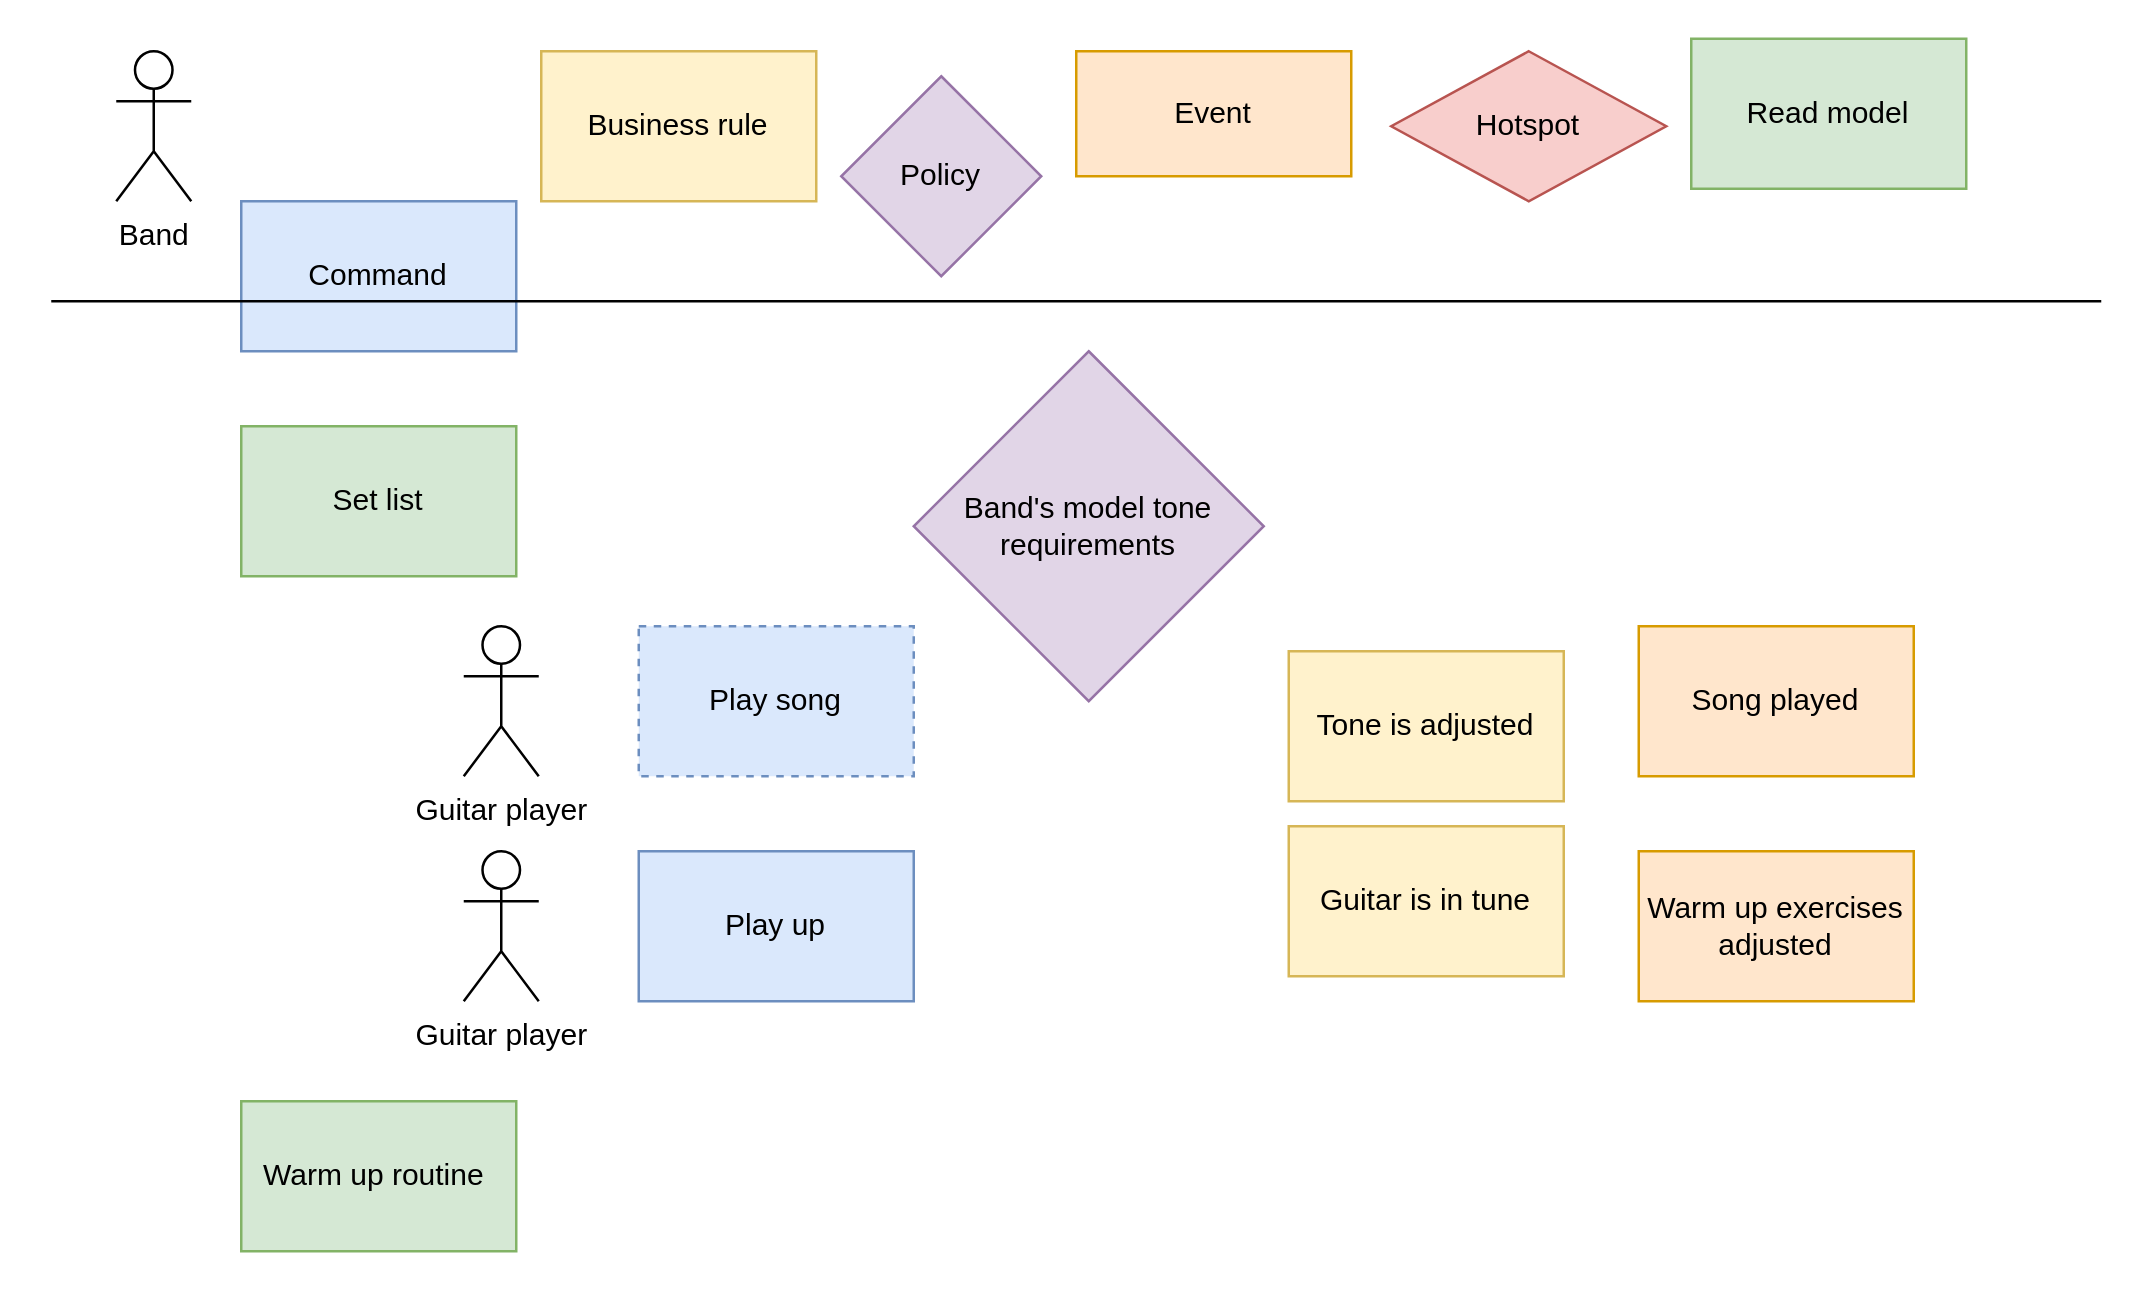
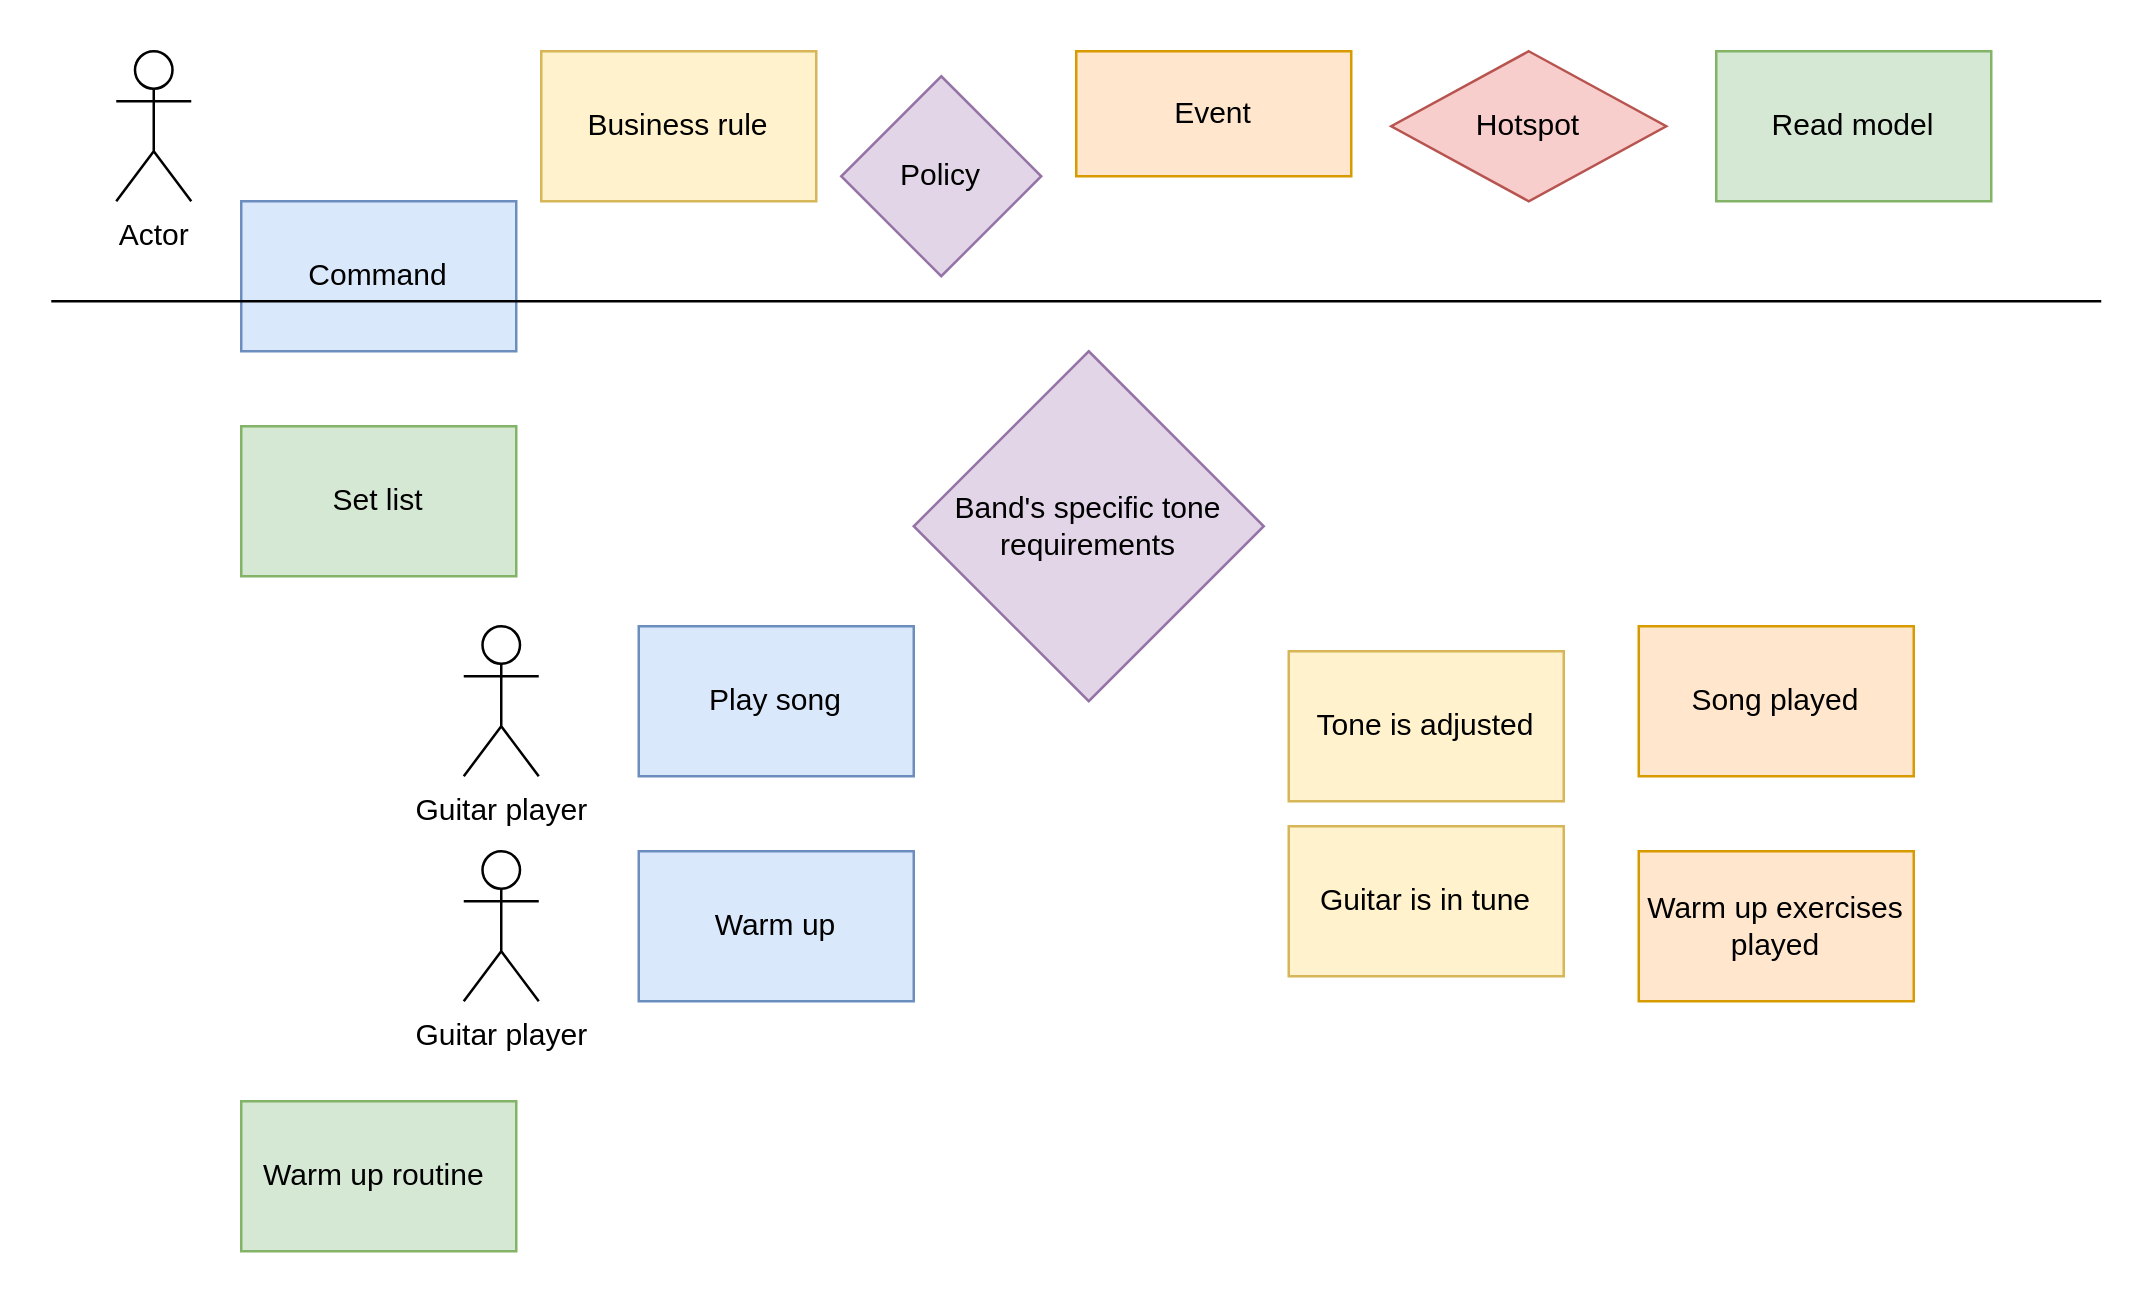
  <mxCell id="0" />
  <mxCell id="1" parent="0" />
  <mxCell id="2" value="Command" style="rounded=0;whiteSpace=wrap;html=1;fillColor=#dae8fc;strokeColor=#6c8ebf;flipH=0;" parent="1" vertex="1"><mxGeometry x="96" y="80" width="110" height="60" as="geometry" /></mxCell>
  <mxCell id="3" value="Event" style="rounded=0;whiteSpace=wrap;html=1;fillColor=#ffe6cc;strokeColor=#d79b00;flipH=0;" parent="1" vertex="1"><mxGeometry x="430" y="20" width="110" height="50" as="geometry" /></mxCell>
  <mxCell id="4" value="Policy" style="rhombus;whiteSpace=wrap;html=1;fillColor=#e1d5e7;strokeColor=#9673a6;flipH=0;" parent="1" vertex="1"><mxGeometry x="336" y="30" width="80" height="80" as="geometry" /></mxCell>
- <mxCell id="5" value="Band" style="shape=umlActor;verticalLabelPosition=bottom;verticalAlign=top;html=1;outlineConnect=0;flipH=0;" parent="1" vertex="1"><mxGeometry x="46" y="20" width="30" height="60" as="geometry" /></mxCell>
+ <mxCell id="5" value="Actor" style="shape=umlActor;verticalLabelPosition=bottom;verticalAlign=top;html=1;outlineConnect=0;flipH=0;" parent="1" vertex="1"><mxGeometry x="46" y="20" width="30" height="60" as="geometry" /></mxCell>
  <mxCell id="6" value="Hotspot" style="rhombus;whiteSpace=wrap;html=1;fillColor=#f8cecc;strokeColor=#b85450;flipH=0;" parent="1" vertex="1"><mxGeometry x="556" y="20" width="110" height="60" as="geometry" /></mxCell>
  <mxCell id="7" value="Business rule" style="rounded=0;whiteSpace=wrap;html=1;fillColor=#fff2cc;strokeColor=#d6b656;flipH=0;" parent="1" vertex="1"><mxGeometry x="216" y="20" width="110" height="60" as="geometry" /></mxCell>
  <mxCell id="8" value="" style="endArrow=none;html=1;" parent="1" edge="1"><mxGeometry width="50" height="50" relative="1" as="geometry"><mxPoint x="20" y="120" as="sourcePoint" /><mxPoint x="840" y="120" as="targetPoint" /></mxGeometry></mxCell>
  <mxCell id="9" value="Tone is adjusted" style="rounded=0;whiteSpace=wrap;html=1;fillColor=#fff2cc;strokeColor=#d6b656;flipH=0;" parent="1" vertex="1"><mxGeometry x="515" y="260" width="110" height="60" as="geometry" /></mxCell>
  <mxCell id="10" value="Guitar is in tune" style="rounded=0;whiteSpace=wrap;html=1;fillColor=#fff2cc;strokeColor=#d6b656;flipH=0;" parent="1" vertex="1"><mxGeometry x="515" y="330" width="110" height="60" as="geometry" /></mxCell>
- <mxCell id="11" value="Play up" style="rounded=0;whiteSpace=wrap;html=1;fillColor=#dae8fc;strokeColor=#6c8ebf;flipH=0;" parent="1" vertex="1"><mxGeometry x="255" y="340" width="110" height="60" as="geometry" /></mxCell>
- <mxCell id="12" value="Play song" style="rounded=0;whiteSpace=wrap;html=1;fillColor=#dae8fc;strokeColor=#6c8ebf;flipH=0;dashed=1;" parent="1" vertex="1"><mxGeometry x="255" y="250" width="110" height="60" as="geometry" /></mxCell>
+ <mxCell id="11" value="Warm up" style="rounded=0;whiteSpace=wrap;html=1;fillColor=#dae8fc;strokeColor=#6c8ebf;flipH=0;" parent="1" vertex="1"><mxGeometry x="255" y="340" width="110" height="60" as="geometry" /></mxCell>
+ <mxCell id="12" value="Play song" style="rounded=0;whiteSpace=wrap;html=1;fillColor=#dae8fc;strokeColor=#6c8ebf;flipH=0;" parent="1" vertex="1"><mxGeometry x="255" y="250" width="110" height="60" as="geometry" /></mxCell>
  <mxCell id="13" value="Song played" style="rounded=0;whiteSpace=wrap;html=1;fillColor=#ffe6cc;strokeColor=#d79b00;flipH=0;" parent="1" vertex="1"><mxGeometry x="655" y="250" width="110" height="60" as="geometry" /></mxCell>
- <mxCell id="14" value="Warm up exercises adjusted" style="rounded=0;whiteSpace=wrap;html=1;fillColor=#ffe6cc;strokeColor=#d79b00;flipH=0;" parent="1" vertex="1"><mxGeometry x="655" y="340" width="110" height="60" as="geometry" /></mxCell>
- <mxCell id="15" value="Band's model tone requirements" style="rhombus;whiteSpace=wrap;html=1;fillColor=#e1d5e7;strokeColor=#9673a6;flipH=0;" parent="1" vertex="1"><mxGeometry x="365" y="140" width="140" height="140" as="geometry" /></mxCell>
+ <mxCell id="14" value="Warm up exercises played" style="rounded=0;whiteSpace=wrap;html=1;fillColor=#ffe6cc;strokeColor=#d79b00;flipH=0;" parent="1" vertex="1"><mxGeometry x="655" y="340" width="110" height="60" as="geometry" /></mxCell>
+ <mxCell id="15" value="Band's specific tone requirements" style="rhombus;whiteSpace=wrap;html=1;fillColor=#e1d5e7;strokeColor=#9673a6;flipH=0;" parent="1" vertex="1"><mxGeometry x="365" y="140" width="140" height="140" as="geometry" /></mxCell>
  <mxCell id="16" value="Guitar player" style="shape=umlActor;verticalLabelPosition=bottom;verticalAlign=top;html=1;outlineConnect=0;flipH=0;" parent="1" vertex="1"><mxGeometry x="185" y="250" width="30" height="60" as="geometry" /></mxCell>
  <mxCell id="17" value="Guitar player" style="shape=umlActor;verticalLabelPosition=bottom;verticalAlign=top;html=1;outlineConnect=0;flipH=0;" parent="1" vertex="1"><mxGeometry x="185" y="340" width="30" height="60" as="geometry" /></mxCell>
- <mxCell id="18" value="Read model" style="rounded=0;whiteSpace=wrap;html=1;fillColor=#d5e8d4;strokeColor=#82b366;flipH=0;" parent="1" vertex="1"><mxGeometry x="676" y="15" width="110" height="60" as="geometry" /></mxCell>
+ <mxCell id="18" value="Read model" style="rounded=0;whiteSpace=wrap;html=1;fillColor=#d5e8d4;strokeColor=#82b366;flipH=0;" parent="1" vertex="1"><mxGeometry x="686" y="20" width="110" height="60" as="geometry" /></mxCell>
  <mxCell id="19" value="Set list" style="rounded=0;whiteSpace=wrap;html=1;fillColor=#d5e8d4;strokeColor=#82b366;flipH=0;" vertex="1" parent="1"><mxGeometry x="96" y="170" width="110" height="60" as="geometry" /></mxCell>
  <mxCell id="20" value="Warm up routine&amp;nbsp;" style="rounded=0;whiteSpace=wrap;html=1;fillColor=#d5e8d4;strokeColor=#82b366;flipH=0;" vertex="1" parent="1"><mxGeometry x="96" y="440" width="110" height="60" as="geometry" /></mxCell>
